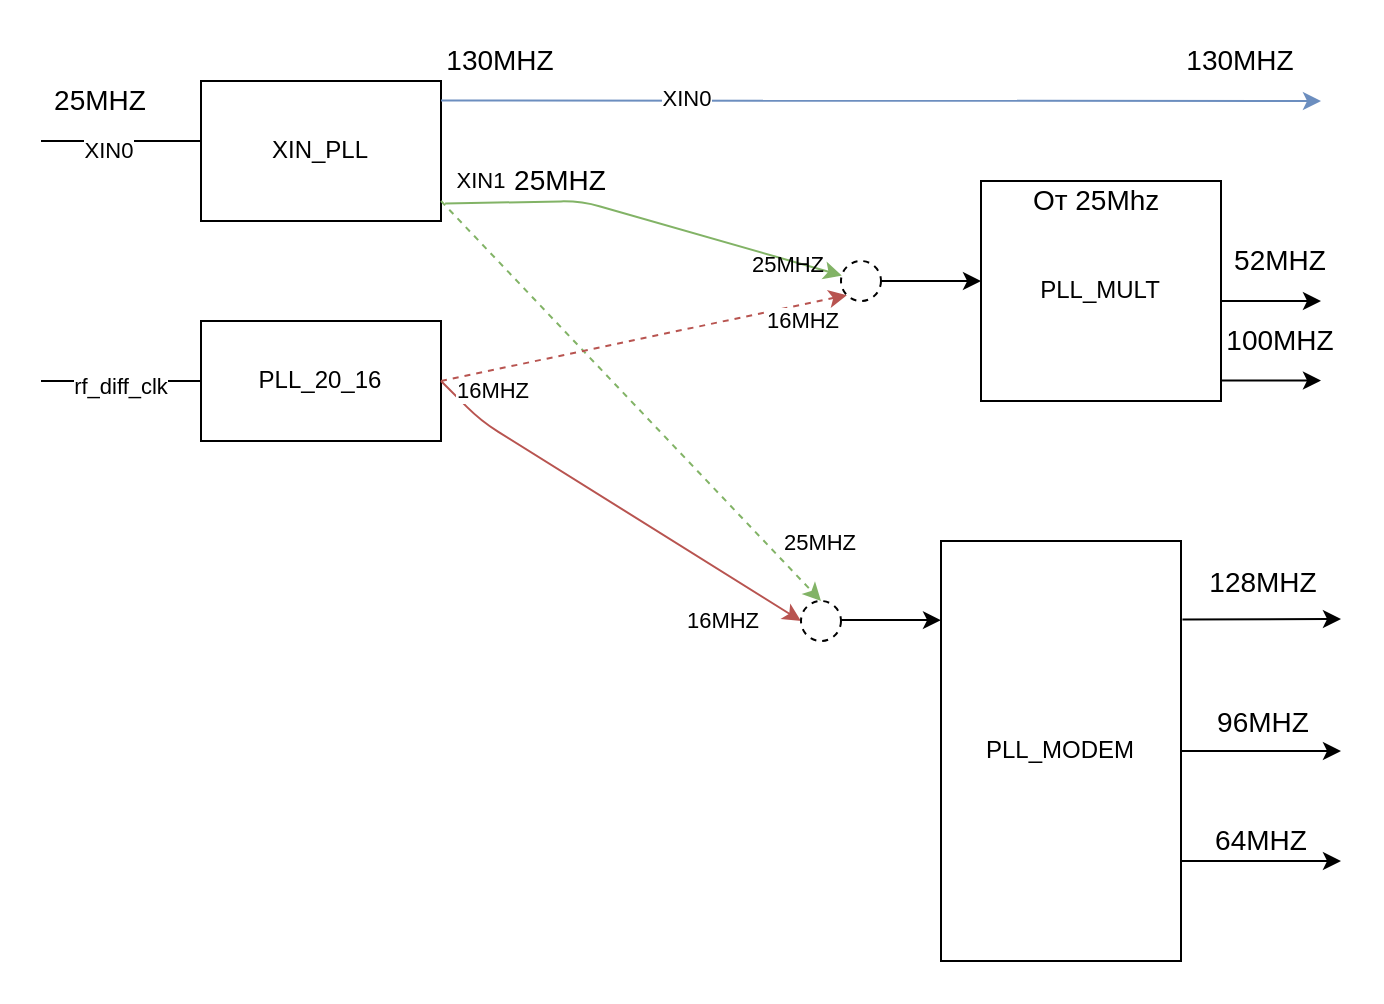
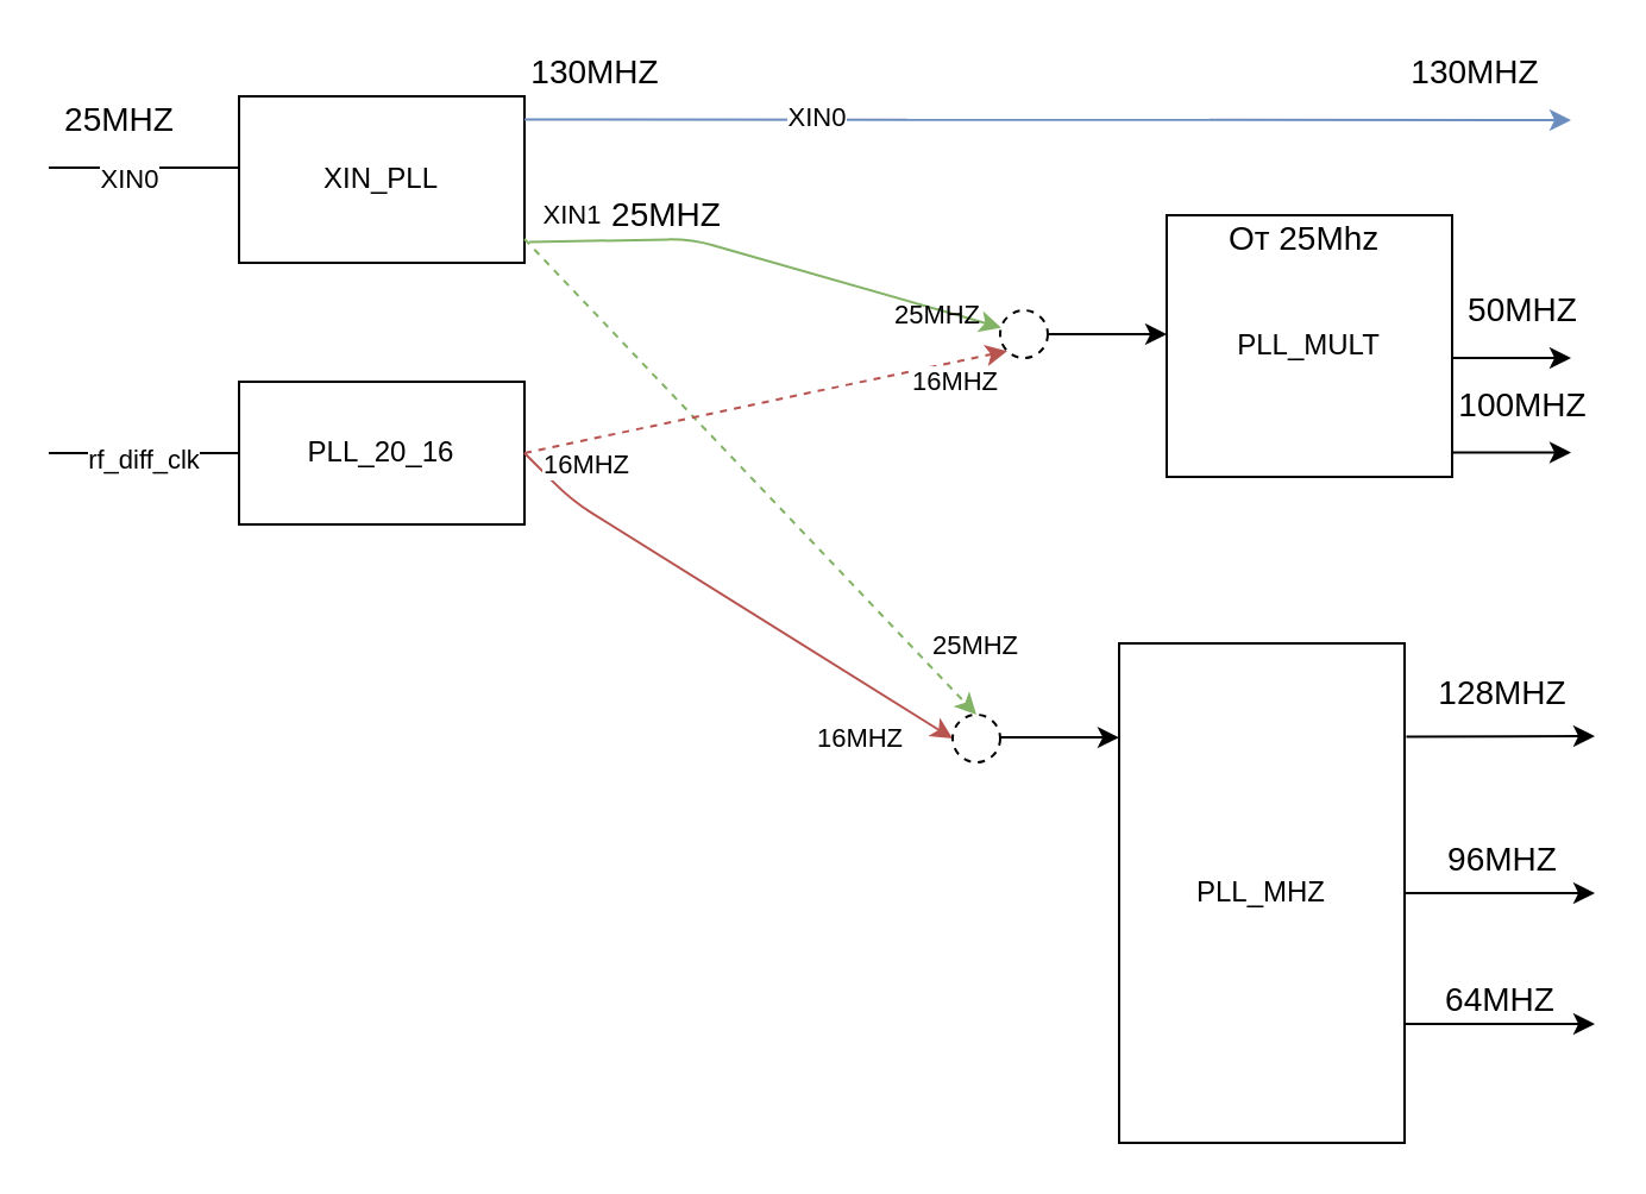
  <mxCell id="0" />
  <mxCell id="1" parent="0" />
  <mxCell id="2" value="" style="endArrow=none;html=1;" edge="1" parent="1"><mxGeometry width="50" height="50" relative="1" as="geometry"><mxPoint x="20" y="70" as="sourcePoint" /><mxPoint x="100" y="70" as="targetPoint" /><Array as="points" /></mxGeometry></mxCell>
  <mxCell id="3" value="XIN0" style="edgeLabel;html=1;align=center;verticalAlign=middle;resizable=0;points=[];" vertex="1" connectable="0" parent="2"><mxGeometry x="0.2" y="-16" relative="1" as="geometry"><mxPoint x="-15" y="-12" as="offset" /></mxGeometry></mxCell>
  <mxCell id="4" value="XIN_PLL" style="rounded=0;whiteSpace=wrap;html=1;" vertex="1" parent="1"><mxGeometry x="100" y="40" width="120" height="70" as="geometry" /></mxCell>
  <mxCell id="5" value="" style="endArrow=none;html=1;" edge="1" parent="1"><mxGeometry width="50" height="50" relative="1" as="geometry"><mxPoint x="20" y="190" as="sourcePoint" /><mxPoint x="100" y="190" as="targetPoint" /><Array as="points"><mxPoint x="30" y="190" /><mxPoint x="50" y="190" /><mxPoint x="80" y="190" /></Array></mxGeometry></mxCell>
  <mxCell id="6" value="rf_diff_clk" style="edgeLabel;html=1;align=center;verticalAlign=middle;resizable=0;points=[];" vertex="1" connectable="0" parent="5"><mxGeometry x="-0.033" y="-2" relative="1" as="geometry"><mxPoint as="offset" /></mxGeometry></mxCell>
  <mxCell id="7" value="" style="endArrow=classic;html=1;endFill=1;fillColor=#dae8fc;strokeColor=#6c8ebf;" edge="1" parent="1"><mxGeometry width="50" height="50" relative="1" as="geometry"><mxPoint x="220" y="49.76" as="sourcePoint" /><mxPoint x="660" y="50" as="targetPoint" /></mxGeometry></mxCell>
  <mxCell id="8" value="XIN0" style="edgeLabel;html=1;align=center;verticalAlign=middle;resizable=0;points=[];" vertex="1" connectable="0" parent="7"><mxGeometry x="-0.447" y="1" relative="1" as="geometry"><mxPoint as="offset" /></mxGeometry></mxCell>
  <mxCell id="9" value="PLL_20_16" style="rounded=0;whiteSpace=wrap;html=1;" vertex="1" parent="1"><mxGeometry x="100" y="160" width="120" height="60" as="geometry" /></mxCell>
- <mxCell id="10" value="PLL_MODEM" style="rounded=0;whiteSpace=wrap;html=1;" vertex="1" parent="1"><mxGeometry x="470" y="270" width="120" height="210" as="geometry" /></mxCell>
+ <mxCell id="10" value="PLL_MHZ" style="rounded=0;whiteSpace=wrap;html=1;" vertex="1" parent="1"><mxGeometry x="470" y="270" width="120" height="210" as="geometry" /></mxCell>
  <mxCell id="11" value="" style="endArrow=classic;html=1;exitX=1;exitY=0.5;exitDx=0;exitDy=0;endFill=1;entryX=0;entryY=0.5;entryDx=0;entryDy=0;fillColor=#f8cecc;strokeColor=#b85450;" edge="1" parent="1" source="9" target="27"><mxGeometry width="50" height="50" relative="1" as="geometry"><mxPoint x="370" y="550" as="sourcePoint" /><mxPoint x="390" y="300" as="targetPoint" /><Array as="points"><mxPoint x="240" y="210" /></Array></mxGeometry></mxCell>
  <mxCell id="12" value="16MHZ" style="edgeLabel;html=1;align=center;verticalAlign=middle;resizable=0;points=[];" vertex="1" connectable="0" parent="11"><mxGeometry x="0.053" y="-2" relative="1" as="geometry"><mxPoint x="-66.59" y="-62.29" as="offset" /></mxGeometry></mxCell>
  <mxCell id="13" value="PLL_MULT" style="rounded=0;whiteSpace=wrap;html=1;" vertex="1" parent="1"><mxGeometry x="490" y="90" width="120" height="110" as="geometry" /></mxCell>
  <mxCell id="14" value="" style="endArrow=classic;html=1;exitX=1.006;exitY=0.187;exitDx=0;exitDy=0;exitPerimeter=0;" edge="1" parent="1" source="10"><mxGeometry width="50" height="50" relative="1" as="geometry"><mxPoint x="540" y="550" as="sourcePoint" /><mxPoint x="670" y="309" as="targetPoint" /></mxGeometry></mxCell>
  <mxCell id="15" value="128MHZ" style="edgeLabel;html=1;align=center;verticalAlign=middle;resizable=0;points=[];fontSize=14;" vertex="1" connectable="0" parent="14"><mxGeometry x="-0.287" y="-3" relative="1" as="geometry"><mxPoint x="11.27" y="-22.17" as="offset" /></mxGeometry></mxCell>
  <mxCell id="16" value="" style="endArrow=classic;html=1;exitX=1;exitY=0.5;exitDx=0;exitDy=0;" edge="1" parent="1" source="10"><mxGeometry width="50" height="50" relative="1" as="geometry"><mxPoint x="540" y="550" as="sourcePoint" /><mxPoint x="670" y="375" as="targetPoint" /></mxGeometry></mxCell>
  <mxCell id="17" value="96MHZ" style="edgeLabel;html=1;align=center;verticalAlign=middle;resizable=0;points=[];fontSize=14;" vertex="1" connectable="0" parent="16"><mxGeometry x="-0.45" y="-2" relative="1" as="geometry"><mxPoint x="18" y="-17" as="offset" /></mxGeometry></mxCell>
  <mxCell id="18" value="&lt;font style=&quot;font-size: 14px&quot;&gt;64MHZ&lt;/font&gt;" style="endArrow=classic;html=1;" edge="1" parent="1"><mxGeometry y="10" width="50" height="50" relative="1" as="geometry"><mxPoint x="590" y="430" as="sourcePoint" /><mxPoint x="670" y="430" as="targetPoint" /><Array as="points"><mxPoint x="630" y="430" /></Array><mxPoint as="offset" /></mxGeometry></mxCell>
  <mxCell id="19" value="25MHZ" style="text;html=1;strokeColor=none;fillColor=none;align=center;verticalAlign=middle;whiteSpace=wrap;rounded=0;fontSize=14;" vertex="1" parent="1"><mxGeometry x="30" y="40" width="40" height="20" as="geometry" /></mxCell>
  <mxCell id="20" value="25MHZ" style="text;html=1;strokeColor=none;fillColor=none;align=center;verticalAlign=middle;whiteSpace=wrap;rounded=0;fontSize=14;" vertex="1" parent="1"><mxGeometry x="260" y="80" width="40" height="20" as="geometry" /></mxCell>
  <mxCell id="21" value="130MHZ" style="text;html=1;strokeColor=none;fillColor=none;align=center;verticalAlign=middle;whiteSpace=wrap;rounded=0;fontSize=14;" vertex="1" parent="1"><mxGeometry x="230" y="20" width="40" height="20" as="geometry" /></mxCell>
  <mxCell id="22" value="" style="endArrow=classic;html=1;fontSize=14;" edge="1" parent="1"><mxGeometry width="50" height="50" relative="1" as="geometry"><mxPoint x="610" y="150" as="sourcePoint" /><mxPoint x="660" y="150" as="targetPoint" /></mxGeometry></mxCell>
  <mxCell id="23" value="" style="endArrow=classic;html=1;fontSize=14;" edge="1" parent="1"><mxGeometry width="50" height="50" relative="1" as="geometry"><mxPoint x="610" y="189.76" as="sourcePoint" /><mxPoint x="660" y="189.76" as="targetPoint" /></mxGeometry></mxCell>
- <mxCell id="24" value="52MHZ" style="text;html=1;strokeColor=none;fillColor=none;align=center;verticalAlign=middle;whiteSpace=wrap;rounded=0;fontSize=14;" vertex="1" parent="1"><mxGeometry x="620" y="120" width="40" height="20" as="geometry" /></mxCell>
+ <mxCell id="24" value="50MHZ" style="text;html=1;strokeColor=none;fillColor=none;align=center;verticalAlign=middle;whiteSpace=wrap;rounded=0;fontSize=14;" vertex="1" parent="1"><mxGeometry x="620" y="120" width="40" height="20" as="geometry" /></mxCell>
  <mxCell id="25" value="100MHZ" style="text;html=1;strokeColor=none;fillColor=none;align=center;verticalAlign=middle;whiteSpace=wrap;rounded=0;fontSize=14;" vertex="1" parent="1"><mxGeometry x="620" y="160" width="40" height="20" as="geometry" /></mxCell>
  <mxCell id="26" value="130MHZ" style="text;html=1;strokeColor=none;fillColor=none;align=center;verticalAlign=middle;whiteSpace=wrap;rounded=0;fontSize=14;" vertex="1" parent="1"><mxGeometry x="600" y="20" width="40" height="20" as="geometry" /></mxCell>
  <mxCell id="27" value="" style="ellipse;whiteSpace=wrap;html=1;aspect=fixed;fontSize=14;dashed=1;" vertex="1" parent="1"><mxGeometry x="400" y="300" width="20" height="20" as="geometry" /></mxCell>
  <mxCell id="28" value="" style="endArrow=classic;html=1;fontSize=14;entryX=0.5;entryY=0;entryDx=0;entryDy=0;fillColor=#d5e8d4;strokeColor=#82b366;dashed=1;" edge="1" parent="1" target="27"><mxGeometry width="50" height="50" relative="1" as="geometry"><mxPoint x="220" y="100" as="sourcePoint" /><mxPoint x="260" y="220" as="targetPoint" /></mxGeometry></mxCell>
  <mxCell id="29" value="" style="ellipse;whiteSpace=wrap;html=1;aspect=fixed;fontSize=14;dashed=1;" vertex="1" parent="1"><mxGeometry x="420" y="130" width="20" height="20" as="geometry" /></mxCell>
  <mxCell id="30" value="" style="endArrow=classic;html=1;fontSize=14;entryX=0;entryY=1;entryDx=0;entryDy=0;fillColor=#f8cecc;strokeColor=#b85450;dashed=1;" edge="1" parent="1" target="29"><mxGeometry width="50" height="50" relative="1" as="geometry"><mxPoint x="220" y="190" as="sourcePoint" /><mxPoint x="400" y="220" as="targetPoint" /></mxGeometry></mxCell>
  <mxCell id="31" value="&lt;font style=&quot;font-size: 11px&quot;&gt;25MHZ&lt;/font&gt;" style="text;html=1;strokeColor=none;fillColor=none;align=center;verticalAlign=middle;whiteSpace=wrap;rounded=0;fontSize=14;" vertex="1" parent="1"><mxGeometry x="390" y="260" width="40" height="20" as="geometry" /></mxCell>
  <mxCell id="32" value="16MHZ" style="edgeLabel;html=1;align=center;verticalAlign=middle;resizable=0;points=[];" vertex="1" connectable="0" parent="1"><mxGeometry x="360.002" y="309.997" as="geometry" /></mxCell>
  <mxCell id="33" value="16MHZ" style="edgeLabel;html=1;align=center;verticalAlign=middle;resizable=0;points=[];" vertex="1" connectable="0" parent="1"><mxGeometry x="400.002" y="159.997" as="geometry" /></mxCell>
  <mxCell id="34" value="" style="endArrow=classic;html=1;exitX=1.017;exitY=0.133;exitDx=0;exitDy=0;exitPerimeter=0;endFill=1;fillColor=#d5e8d4;strokeColor=#82b366;" edge="1" parent="1" target="29"><mxGeometry width="50" height="50" relative="1" as="geometry"><mxPoint x="222.04" y="101.31" as="sourcePoint" /><mxPoint x="320" y="100" as="targetPoint" /><Array as="points"><mxPoint x="290" y="100" /></Array></mxGeometry></mxCell>
  <mxCell id="35" value="XIN1" style="edgeLabel;html=1;align=center;verticalAlign=middle;resizable=0;points=[];" vertex="1" connectable="0" parent="34"><mxGeometry x="-0.334" y="-3" relative="1" as="geometry"><mxPoint x="-49.7" y="-13.01" as="offset" /></mxGeometry></mxCell>
  <mxCell id="36" value="&lt;font style=&quot;font-size: 11px&quot;&gt;25MHZ&lt;/font&gt;" style="text;html=1;strokeColor=none;fillColor=none;align=center;verticalAlign=middle;whiteSpace=wrap;rounded=0;fontSize=14;" vertex="1" parent="1"><mxGeometry x="374" y="130" width="40" as="geometry" /></mxCell>
  <mxCell id="37" value="" style="endArrow=classic;html=1;fontSize=14;entryX=0;entryY=0.455;entryDx=0;entryDy=0;entryPerimeter=0;exitX=1;exitY=0.5;exitDx=0;exitDy=0;" edge="1" parent="1" source="29" target="13"><mxGeometry width="50" height="50" relative="1" as="geometry"><mxPoint x="350" y="270" as="sourcePoint" /><mxPoint x="400" y="220" as="targetPoint" /></mxGeometry></mxCell>
  <mxCell id="38" value="" style="endArrow=classic;html=1;fontSize=14;entryX=0;entryY=0.455;entryDx=0;entryDy=0;entryPerimeter=0;exitX=1;exitY=0.5;exitDx=0;exitDy=0;" edge="1" parent="1"><mxGeometry width="50" height="50" relative="1" as="geometry"><mxPoint x="420" y="309.52" as="sourcePoint" /><mxPoint x="470" y="309.57" as="targetPoint" /></mxGeometry></mxCell>
  <mxCell id="39" value="От 25Mhz&amp;nbsp;" style="text;html=1;strokeColor=none;fillColor=none;align=center;verticalAlign=middle;whiteSpace=wrap;rounded=0;dashed=1;fontSize=14;" vertex="1" parent="1"><mxGeometry x="490" y="90" width="120" height="20" as="geometry" /></mxCell>
